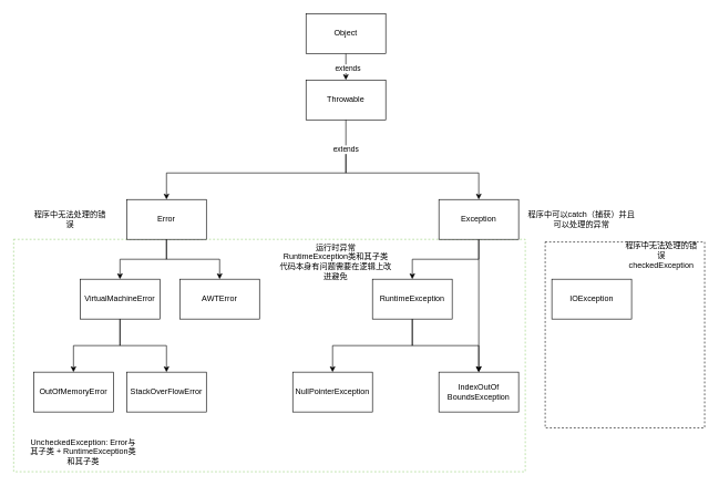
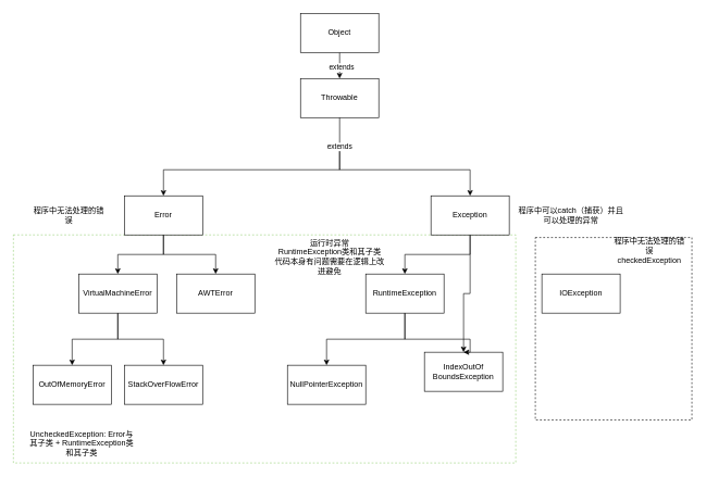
  <mxCell id="0" />
  <mxCell id="1" parent="0" />
  <mxCell id="2" value="" style="rounded=0;whiteSpace=wrap;html=1;dashed=1;strokeColor=#97D077;" vertex="1" parent="1"><mxGeometry x="20" y="360" width="770" height="350" as="geometry" /></mxCell>
  <mxCell id="3" value="" style="rounded=0;whiteSpace=wrap;html=1;dashed=1;" vertex="1" parent="1"><mxGeometry x="820" y="364" width="240" height="280" as="geometry" /></mxCell>
  <mxCell id="4" value="" style="edgeStyle=orthogonalEdgeStyle;rounded=0;orthogonalLoop=1;jettySize=auto;html=1;" edge="1" parent="1" target="7"><mxGeometry relative="1" as="geometry"><mxPoint x="520" y="230" as="sourcePoint" /><Array as="points"><mxPoint x="520" y="260" /><mxPoint x="250" y="260" /></Array></mxGeometry></mxCell>
  <mxCell id="5" value="Throwable" style="rounded=0;whiteSpace=wrap;html=1;" vertex="1" parent="1"><mxGeometry x="460" y="120" width="120" height="60" as="geometry" /></mxCell>
  <mxCell id="6" value="" style="edgeStyle=orthogonalEdgeStyle;rounded=0;orthogonalLoop=1;jettySize=auto;html=1;" edge="1" parent="1" source="7" target="15"><mxGeometry relative="1" as="geometry" /></mxCell>
  <mxCell id="7" value="Error" style="whiteSpace=wrap;html=1;rounded=0;" vertex="1" parent="1"><mxGeometry x="190" y="300" width="120" height="60" as="geometry" /></mxCell>
  <mxCell id="8" value="" style="edgeStyle=orthogonalEdgeStyle;rounded=0;orthogonalLoop=1;jettySize=auto;html=1;" edge="1" parent="1" source="9" target="25"><mxGeometry relative="1" as="geometry" /></mxCell>
  <mxCell id="9" value="Exception" style="whiteSpace=wrap;html=1;rounded=0;" vertex="1" parent="1"><mxGeometry x="660" y="300" width="120" height="60" as="geometry" /></mxCell>
  <mxCell id="10" value="" style="edgeStyle=orthogonalEdgeStyle;rounded=0;orthogonalLoop=1;jettySize=auto;html=1;" edge="1" parent="1" source="12" target="5"><mxGeometry relative="1" as="geometry" /></mxCell>
  <mxCell id="11" value="extends" style="edgeLabel;html=1;align=center;verticalAlign=middle;resizable=0;points=[];" vertex="1" connectable="0" parent="10"><mxGeometry x="0.1" y="2" relative="1" as="geometry"><mxPoint as="offset" /></mxGeometry></mxCell>
  <mxCell id="12" value="Object" style="rounded=0;whiteSpace=wrap;html=1;" vertex="1" parent="1"><mxGeometry x="460" y="20" width="120" height="60" as="geometry" /></mxCell>
  <mxCell id="13" value="程序中无法处理的错误" style="text;html=1;strokeColor=none;fillColor=none;align=center;verticalAlign=middle;whiteSpace=wrap;rounded=0;" vertex="1" parent="1"><mxGeometry x="50" y="310" width="110" height="40" as="geometry" /></mxCell>
  <mxCell id="14" value="" style="edgeStyle=orthogonalEdgeStyle;rounded=0;orthogonalLoop=1;jettySize=auto;html=1;" edge="1" parent="1" source="15" target="16"><mxGeometry relative="1" as="geometry" /></mxCell>
  <mxCell id="15" value="VirtualMachineError" style="whiteSpace=wrap;html=1;rounded=0;" vertex="1" parent="1"><mxGeometry x="120" y="420" width="120" height="60" as="geometry" /></mxCell>
  <mxCell id="16" value="OutOfMemoryError" style="whiteSpace=wrap;html=1;rounded=0;" vertex="1" parent="1"><mxGeometry x="50" y="560" width="120" height="60" as="geometry" /></mxCell>
  <mxCell id="17" value="StackOverFlowError" style="whiteSpace=wrap;html=1;rounded=0;" vertex="1" parent="1"><mxGeometry x="190" y="560" width="120" height="60" as="geometry" /></mxCell>
  <mxCell id="18" value="" style="edgeStyle=orthogonalEdgeStyle;rounded=0;orthogonalLoop=1;jettySize=auto;html=1;entryX=0.5;entryY=0;entryDx=0;entryDy=0;exitX=0.5;exitY=1;exitDx=0;exitDy=0;" edge="1" parent="1" source="15" target="17"><mxGeometry relative="1" as="geometry"><mxPoint x="190" y="510" as="sourcePoint" /><mxPoint x="120" y="570" as="targetPoint" /></mxGeometry></mxCell>
  <mxCell id="19" value="AWTError" style="whiteSpace=wrap;html=1;rounded=0;" vertex="1" parent="1"><mxGeometry x="270" y="420" width="120" height="60" as="geometry" /></mxCell>
  <mxCell id="20" value="" style="edgeStyle=orthogonalEdgeStyle;rounded=0;orthogonalLoop=1;jettySize=auto;html=1;entryX=0.5;entryY=0;entryDx=0;entryDy=0;exitX=0.5;exitY=1;exitDx=0;exitDy=0;" edge="1" parent="1" source="7" target="19"><mxGeometry relative="1" as="geometry"><mxPoint x="260" y="370" as="sourcePoint" /><mxPoint x="340" y="420" as="targetPoint" /></mxGeometry></mxCell>
  <mxCell id="21" value="" style="edgeStyle=orthogonalEdgeStyle;rounded=0;orthogonalLoop=1;jettySize=auto;html=1;entryX=0.5;entryY=0;entryDx=0;entryDy=0;exitX=0.5;exitY=1;exitDx=0;exitDy=0;" edge="1" parent="1" source="5" target="9"><mxGeometry relative="1" as="geometry"><mxPoint x="530" y="240" as="sourcePoint" /><mxPoint x="260" y="310" as="targetPoint" /><Array as="points"><mxPoint x="520" y="260" /><mxPoint x="720" y="260" /></Array></mxGeometry></mxCell>
  <mxCell id="22" value="extends" style="edgeLabel;html=1;align=center;verticalAlign=middle;resizable=0;points=[];" vertex="1" connectable="0" parent="21"><mxGeometry x="-0.725" y="-1" relative="1" as="geometry"><mxPoint as="offset" /></mxGeometry></mxCell>
  <mxCell id="23" value="程序中可以catch（捕获）并且可以处理的异常" style="text;html=1;strokeColor=none;fillColor=none;align=center;verticalAlign=middle;whiteSpace=wrap;rounded=0;" vertex="1" parent="1"><mxGeometry x="790" y="300" width="170" height="60" as="geometry" /></mxCell>
  <mxCell id="24" value="" style="edgeStyle=orthogonalEdgeStyle;rounded=0;orthogonalLoop=1;jettySize=auto;html=1;" edge="1" parent="1" source="25" target="28"><mxGeometry relative="1" as="geometry" /></mxCell>
  <mxCell id="25" value="RuntimeException" style="whiteSpace=wrap;html=1;rounded=0;" vertex="1" parent="1"><mxGeometry x="560" y="420" width="120" height="60" as="geometry" /></mxCell>
  <mxCell id="26" value="运行时异常&lt;br&gt;RuntimeException类和其子类&lt;br&gt;代码本身有问题需要在逻辑上改进避免" style="text;html=1;strokeColor=none;fillColor=none;align=center;verticalAlign=middle;whiteSpace=wrap;rounded=0;" vertex="1" parent="1"><mxGeometry x="420" y="364" width="170" height="60" as="geometry" /></mxCell>
  <mxCell id="27" value="IOException" style="whiteSpace=wrap;html=1;rounded=0;" vertex="1" parent="1"><mxGeometry x="830" y="420" width="120" height="60" as="geometry" /></mxCell>
  <mxCell id="28" value="NullPointerException" style="whiteSpace=wrap;html=1;rounded=0;" vertex="1" parent="1"><mxGeometry x="440" y="560" width="120" height="60" as="geometry" /></mxCell>
- <mxCell id="29" value="IndexOutOf&lt;br&gt;BoundsException" style="whiteSpace=wrap;html=1;rounded=0;" vertex="1" parent="1"><mxGeometry x="660" y="560" width="120" height="60" as="geometry" /></mxCell>
+ <mxCell id="29" value="IndexOutOf&lt;br&gt;BoundsException" style="whiteSpace=wrap;html=1;rounded=0;" vertex="1" parent="1"><mxGeometry x="650" y="540" width="120" height="60" as="geometry" /></mxCell>
  <mxCell id="30" value="" style="edgeStyle=orthogonalEdgeStyle;rounded=0;orthogonalLoop=1;jettySize=auto;html=1;entryX=0.5;entryY=0;entryDx=0;entryDy=0;exitX=0.5;exitY=1;exitDx=0;exitDy=0;" edge="1" parent="1" source="25" target="29"><mxGeometry relative="1" as="geometry"><mxPoint x="630" y="490" as="sourcePoint" /><mxPoint x="510" y="570" as="targetPoint" /><Array as="points"><mxPoint x="620" y="520" /><mxPoint x="720" y="520" /></Array></mxGeometry></mxCell>
  <mxCell id="31" value="" style="edgeStyle=orthogonalEdgeStyle;rounded=0;orthogonalLoop=1;jettySize=auto;html=1;exitX=0.5;exitY=1;exitDx=0;exitDy=0;" edge="1" parent="1" source="9" target="29"><mxGeometry relative="1" as="geometry"><mxPoint x="730" y="370" as="sourcePoint" /><mxPoint x="630" y="430" as="targetPoint" /></mxGeometry></mxCell>
  <mxCell id="32" value="程序中无法处理的错误&lt;br&gt;checkedException" style="text;html=1;strokeColor=none;fillColor=none;align=center;verticalAlign=middle;whiteSpace=wrap;rounded=0;" vertex="1" parent="1"><mxGeometry x="940" y="364" width="110" height="39" as="geometry" /></mxCell>
  <mxCell id="33" value="UncheckedException: Error与其子类 + RuntimeException类和其子类" style="text;html=1;strokeColor=none;fillColor=none;align=center;verticalAlign=middle;whiteSpace=wrap;rounded=0;" vertex="1" parent="1"><mxGeometry x="40" y="650" width="170" height="60" as="geometry" /></mxCell>
